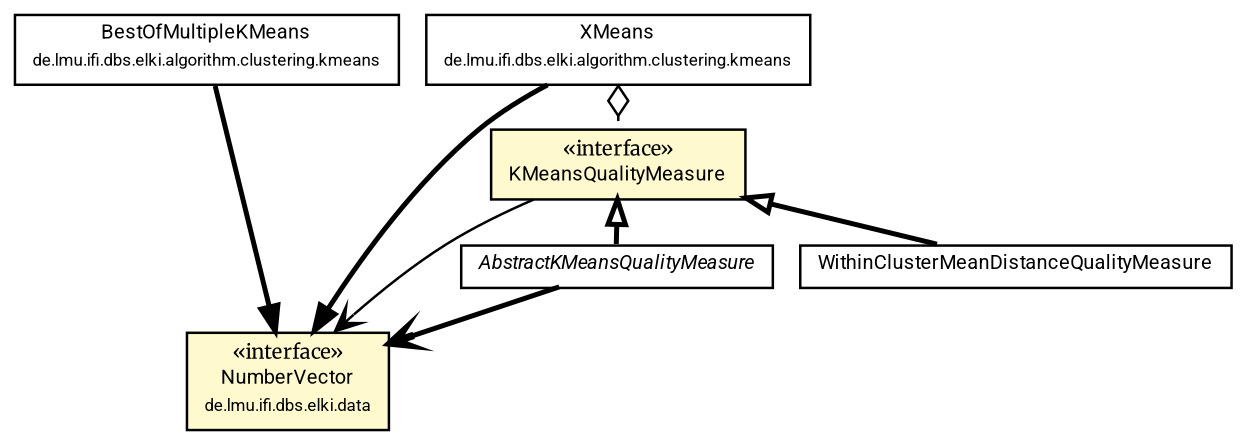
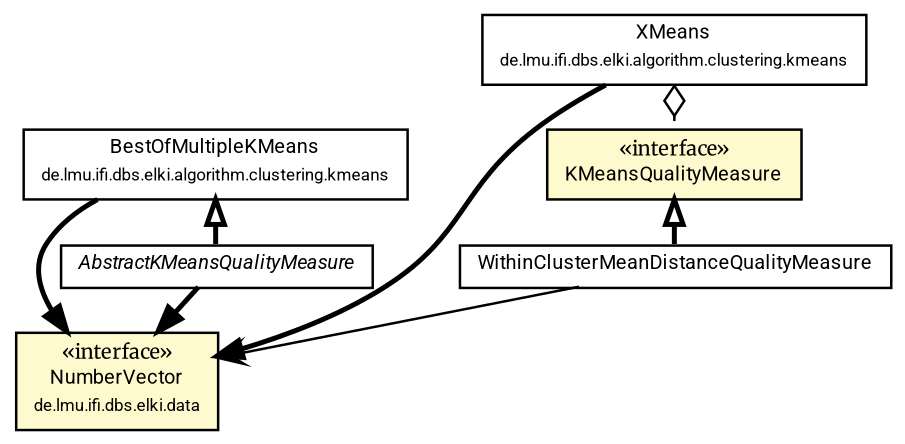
  digraph {
    fontname=Merriweather
    nodesep=0.15
    rankdir=TB
    ranksep=0.25
    node [fontcolor=black fontname=Merriweather fontsize=8 margin=0 shape=plaintext]
    edge [color=black fontname=Merriweather fontsize=7 labelfontname=Roboto labelfontsize=7 style=bold weight=0]
    n1 [height=0 label=<<table title="de.lmu.ifi.dbs.elki.algorithm.clustering.kmeans.BestOfMultipleKMeans" border="0" cellborder="1" cellspacing="0" cellpadding="2" href="../BestOfMultipleKMeans.html" target="_parent"> 		<tr><td><table border="0" cellspacing="0" cellpadding="1"> 		<tr><td align="center" balign="center"> <font face="Roboto">BestOfMultipleKMeans</font> </td></tr> 		<tr><td align="center" balign="center"> <font face="Roboto" point-size="7.0">de.lmu.ifi.dbs.elki.algorithm.clustering.kmeans</font> </td></tr> 		</table></td></tr> 		</table>> width=0]
    n2 [height=0 label=<<table title="de.lmu.ifi.dbs.elki.data.NumberVector" border="0" cellborder="1" cellspacing="0" cellpadding="2" bgcolor="LemonChiffon" href="../../../../data/NumberVector.html" target="_parent"> 		<tr><td><table border="0" cellspacing="0" cellpadding="1"> 		<tr><td align="center" balign="center"> &#171;interface&#187; </td></tr> 		<tr><td align="center" balign="center"> <font face="Roboto">NumberVector</font> </td></tr> 		<tr><td align="center" balign="center"> <font face="Roboto" point-size="7.0">de.lmu.ifi.dbs.elki.data</font> </td></tr> 		</table></td></tr> 		</table>> width=0]
    n3 [height=0 label=<<table title="de.lmu.ifi.dbs.elki.algorithm.clustering.kmeans.quality.KMeansQualityMeasure" border="0" cellborder="1" cellspacing="0" cellpadding="2" bgcolor="lemonChiffon" href="KMeansQualityMeasure.html" target="_parent"> 		<tr><td><table border="0" cellspacing="0" cellpadding="1"> 		<tr><td align="center" balign="center"> &#171;interface&#187; </td></tr> 		<tr><td align="center" balign="center"> <font face="Roboto">KMeansQualityMeasure</font> </td></tr> 		</table></td></tr> 		</table>> width=0]
    n4 [height=0 label=<<table title="de.lmu.ifi.dbs.elki.algorithm.clustering.kmeans.quality.AbstractKMeansQualityMeasure" border="0" cellborder="1" cellspacing="0" cellpadding="2" href="AbstractKMeansQualityMeasure.html" target="_parent"> 		<tr><td><table border="0" cellspacing="0" cellpadding="1"> 		<tr><td align="center" balign="center"> <font face="Roboto"><i>AbstractKMeansQualityMeasure</i></font> </td></tr> 		</table></td></tr> 		</table>> width=0]
    n5 [height=0 label=<<table title="de.lmu.ifi.dbs.elki.algorithm.clustering.kmeans.quality.WithinClusterMeanDistanceQualityMeasure" border="0" cellborder="1" cellspacing="0" cellpadding="2" href="WithinClusterMeanDistanceQualityMeasure.html" target="_parent"> 		<tr><td><table border="0" cellspacing="0" cellpadding="1"> 		<tr><td align="center" balign="center"> <font face="Roboto">WithinClusterMeanDistanceQualityMeasure</font> </td></tr> 		</table></td></tr> 		</table>> width=0]
    n6 [height=0 label=<<table title="de.lmu.ifi.dbs.elki.algorithm.clustering.kmeans.XMeans" border="0" cellborder="1" cellspacing="0" cellpadding="2" href="../XMeans.html" target="_parent"> 		<tr><td><table border="0" cellspacing="0" cellpadding="1"> 		<tr><td align="center" balign="center"> <font face="Roboto">XMeans</font> </td></tr> 		<tr><td align="center" balign="center"> <font face="Roboto" point-size="7.0">de.lmu.ifi.dbs.elki.algorithm.clustering.kmeans</font> </td></tr> 		</table></td></tr> 		</table>> width=0]
    n1 -> n2 [arrowhead=normal]
-   n3 -> n2 [arrowhead=open style=solid]
-   n3 -> n4 [arrowtail=empty dir=back weight=9]
+   n5 -> n2 [arrowhead=open style=solid]
+   n1 -> n4 [arrowtail=empty dir=back weight=9]
    n3 -> n5 [arrowtail=empty dir=back weight=9]
-   n4 -> n2 [arrowhead=open]
+   n4 -> n2 [arrowhead=normal]
    n6 -> n2 [arrowhead=normal]
    n6 -> n3 [arrowhead=none arrowtail=ediamond dir=back style=dotted weight=4]
  }
